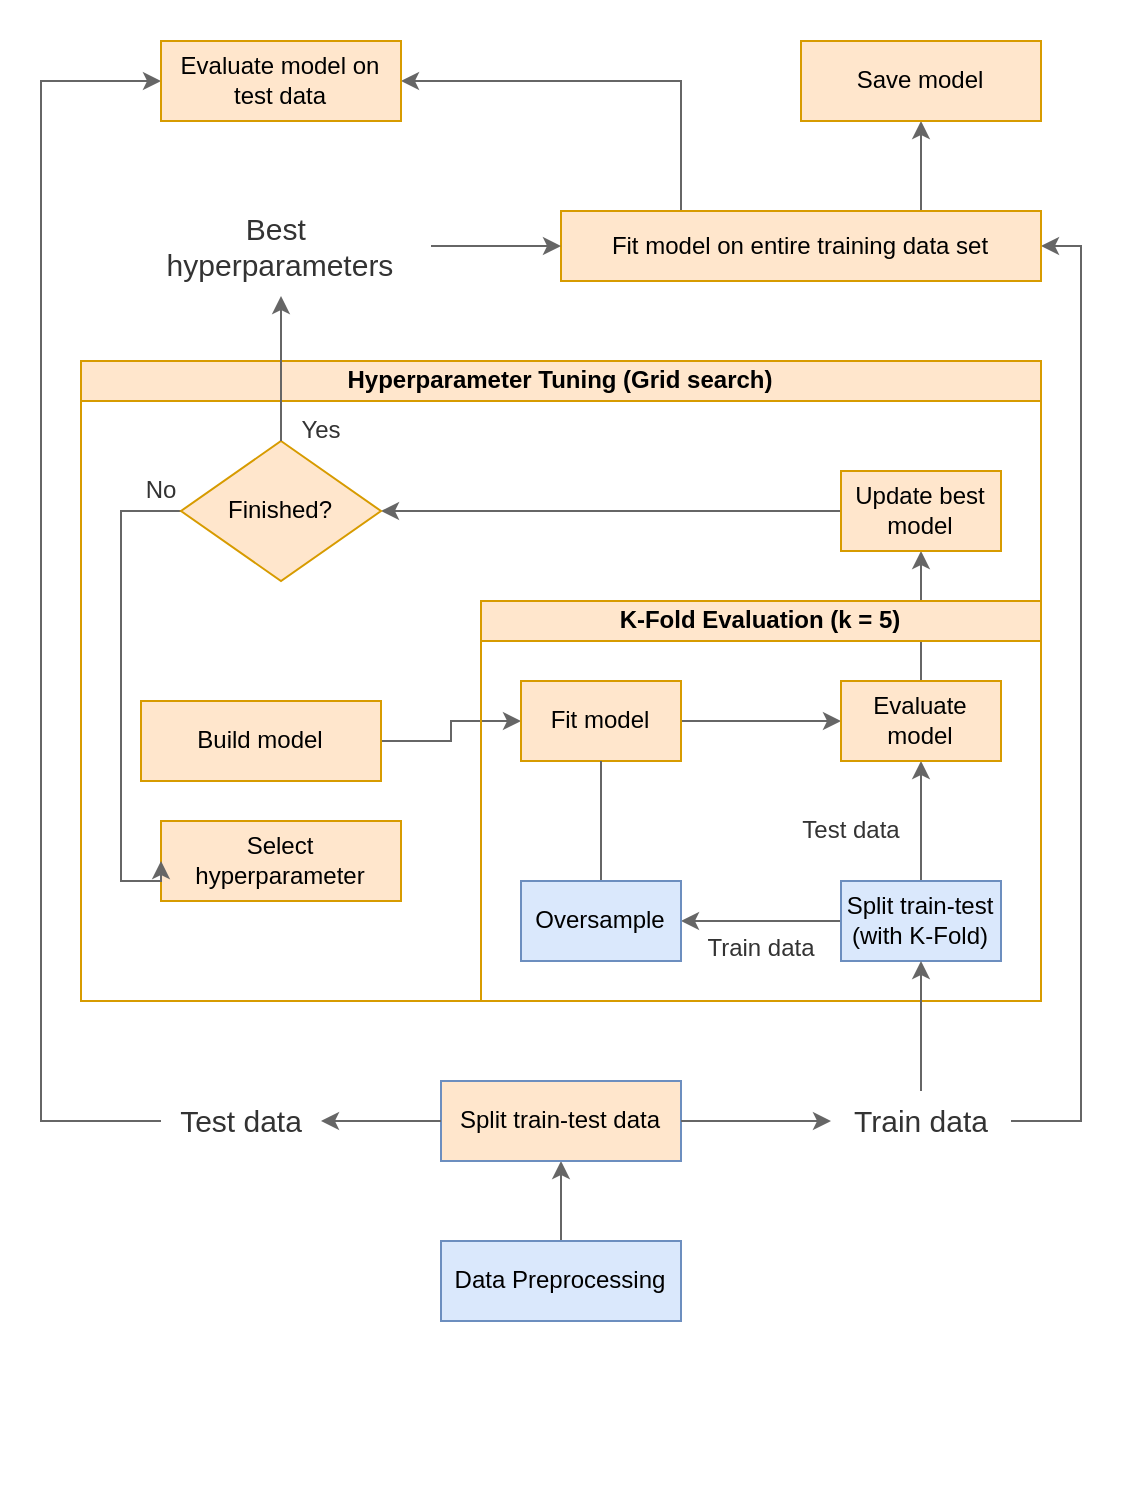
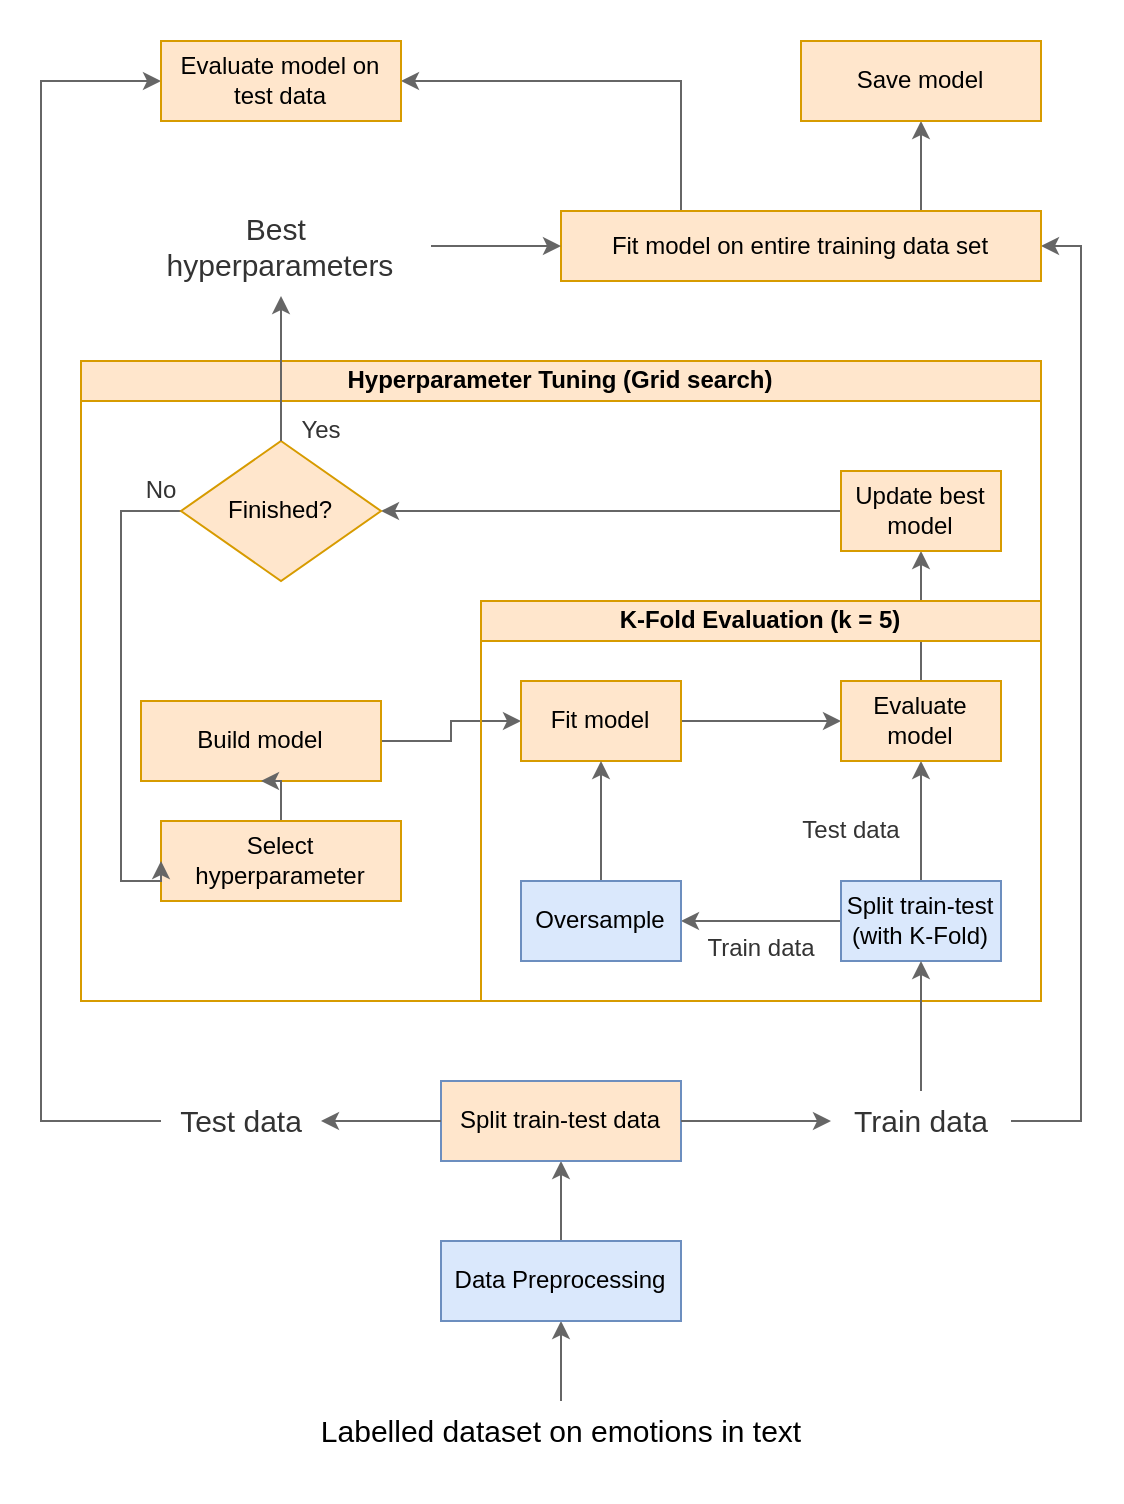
  <mxCell id="0" />
  <mxCell id="1" parent="0" />
+ <mxCell id="2" style="edgeStyle=orthogonalEdgeStyle;rounded=0;orthogonalLoop=1;jettySize=auto;html=1;entryX=0.5;entryY=1;entryDx=0;entryDy=0;labelBackgroundColor=none;fontColor=#000000;fillColor=#f5f5f5;strokeColor=#666666;" edge="1" parent="1" source="3" target="28"><mxGeometry relative="1" as="geometry" /></mxCell>
+ <mxCell id="3" value="&lt;font style=&quot;font-size: 15px;&quot;&gt;Labelled dataset on emotions in text&lt;/font&gt;" style="text;html=1;align=center;verticalAlign=middle;resizable=0;points=[];autosize=1;strokeColor=none;fillColor=none;labelBackgroundColor=none;fontColor=#000000;" vertex="1" parent="1"><mxGeometry x="150" y="700" width="260" height="30" as="geometry" /></mxCell>
  <mxCell id="4" value="Hyperparameter Tuning (Grid search)" style="swimlane;whiteSpace=wrap;html=1;startSize=20;labelBackgroundColor=none;fillColor=#ffe6cc;strokeColor=#d79b00;fontColor=#000000;" vertex="1" parent="1"><mxGeometry x="40" y="180" width="480" height="320" as="geometry" /></mxCell>
  <mxCell id="5" style="edgeStyle=orthogonalEdgeStyle;rounded=0;orthogonalLoop=1;jettySize=auto;html=1;entryX=0;entryY=0.5;entryDx=0;entryDy=0;labelBackgroundColor=none;fontColor=#000000;fillColor=#f5f5f5;strokeColor=#666666;" edge="1" parent="4" source="7" target="13"><mxGeometry relative="1" as="geometry" /></mxCell>
  <mxCell id="6" style="edgeStyle=orthogonalEdgeStyle;rounded=0;orthogonalLoop=1;jettySize=auto;html=1;entryX=0.5;entryY=1;entryDx=0;entryDy=0;labelBackgroundColor=none;fontColor=#000000;fillColor=#f5f5f5;strokeColor=#666666;" edge="1" parent="4" source="17" target="22"><mxGeometry relative="1" as="geometry" /></mxCell>
  <mxCell id="7" value="Build model" style="rounded=0;whiteSpace=wrap;html=1;labelBackgroundColor=none;fillColor=#ffe6cc;strokeColor=#d79b00;fontColor=#000000;" vertex="1" parent="4"><mxGeometry x="30" y="170" width="120" height="40" as="geometry" /></mxCell>
  <mxCell id="8" value="K-Fold Evaluation (k = 5)" style="swimlane;whiteSpace=wrap;html=1;startSize=20;labelBackgroundColor=none;fillColor=#ffe6cc;strokeColor=#d79b00;fontColor=#000000;" vertex="1" parent="4"><mxGeometry x="200" y="120" width="280" height="200" as="geometry" /></mxCell>
  <mxCell id="9" style="edgeStyle=orthogonalEdgeStyle;rounded=0;orthogonalLoop=1;jettySize=auto;html=1;entryX=1;entryY=0.5;entryDx=0;entryDy=0;labelBackgroundColor=none;fontColor=#000000;fillColor=#f5f5f5;strokeColor=#666666;" edge="1" parent="8" source="11" target="15"><mxGeometry relative="1" as="geometry" /></mxCell>
  <mxCell id="10" style="edgeStyle=orthogonalEdgeStyle;rounded=0;orthogonalLoop=1;jettySize=auto;html=1;exitX=0.5;exitY=0;exitDx=0;exitDy=0;entryX=0.5;entryY=1;entryDx=0;entryDy=0;labelBackgroundColor=none;fontColor=#000000;fillColor=#f5f5f5;strokeColor=#666666;" edge="1" parent="8" source="11" target="17"><mxGeometry relative="1" as="geometry" /></mxCell>
  <mxCell id="11" value="Split train-test (with K-Fold)" style="rounded=0;whiteSpace=wrap;html=1;labelBackgroundColor=none;fillColor=#dae8fc;strokeColor=#6c8ebf;fontColor=#000000;" vertex="1" parent="8"><mxGeometry x="180" y="140" width="80" height="40" as="geometry" /></mxCell>
  <mxCell id="12" style="edgeStyle=orthogonalEdgeStyle;rounded=0;orthogonalLoop=1;jettySize=auto;html=1;entryX=0;entryY=0.5;entryDx=0;entryDy=0;labelBackgroundColor=none;fontColor=#000000;fillColor=#f5f5f5;strokeColor=#666666;" edge="1" parent="8" source="13" target="17"><mxGeometry relative="1" as="geometry" /></mxCell>
  <mxCell id="13" value="Fit model" style="rounded=0;whiteSpace=wrap;html=1;labelBackgroundColor=none;fillColor=#ffe6cc;strokeColor=#d79b00;fontColor=#000000;" vertex="1" parent="8"><mxGeometry x="20" y="40" width="80" height="40" as="geometry" /></mxCell>
- <mxCell id="14" style="edgeStyle=orthogonalEdgeStyle;rounded=0;orthogonalLoop=1;jettySize=auto;html=1;exitX=0.5;exitY=0;exitDx=0;exitDy=0;entryX=0.5;entryY=1;entryDx=0;entryDy=0;labelBackgroundColor=none;fontColor=#000000;fillColor=#f5f5f5;strokeColor=#666666;endArrow=none;" edge="1" parent="8" source="15" target="13"><mxGeometry relative="1" as="geometry" /></mxCell>
+ <mxCell id="14" style="edgeStyle=orthogonalEdgeStyle;rounded=0;orthogonalLoop=1;jettySize=auto;html=1;exitX=0.5;exitY=0;exitDx=0;exitDy=0;entryX=0.5;entryY=1;entryDx=0;entryDy=0;labelBackgroundColor=none;fontColor=#000000;fillColor=#f5f5f5;strokeColor=#666666;" edge="1" parent="8" source="15" target="13"><mxGeometry relative="1" as="geometry" /></mxCell>
  <mxCell id="15" value="Oversample" style="rounded=0;whiteSpace=wrap;html=1;labelBackgroundColor=none;fillColor=#dae8fc;strokeColor=#6c8ebf;fontColor=#000000;" vertex="1" parent="8"><mxGeometry x="20" y="140" width="80" height="40" as="geometry" /></mxCell>
  <mxCell id="16" value="&lt;font style=&quot;font-size: 12px;&quot;&gt;Train data&lt;/font&gt;" style="text;html=1;align=center;verticalAlign=top;resizable=0;points=[];autosize=1;strokeColor=none;fillColor=none;labelBackgroundColor=none;fontColor=#333333;" vertex="1" parent="8"><mxGeometry x="100" y="160" width="80" height="30" as="geometry" /></mxCell>
  <mxCell id="17" value="Evaluate model" style="rounded=0;whiteSpace=wrap;html=1;labelBackgroundColor=none;fillColor=#ffe6cc;strokeColor=#d79b00;fontColor=#000000;" vertex="1" parent="8"><mxGeometry x="180" y="40" width="80" height="40" as="geometry" /></mxCell>
  <mxCell id="18" value="&lt;font style=&quot;font-size: 12px;&quot;&gt;Test data&lt;/font&gt;" style="text;html=1;align=center;verticalAlign=middle;resizable=0;points=[];autosize=1;strokeColor=none;fillColor=none;horizontal=1;spacing=1;labelBackgroundColor=none;fontColor=#333333;" vertex="1" parent="8"><mxGeometry x="150" y="100" width="70" height="30" as="geometry" /></mxCell>
+ <mxCell id="19" style="edgeStyle=orthogonalEdgeStyle;rounded=0;orthogonalLoop=1;jettySize=auto;html=1;entryX=0.5;entryY=1;entryDx=0;entryDy=0;labelBackgroundColor=none;fontColor=#000000;fillColor=#f5f5f5;strokeColor=#666666;" edge="1" parent="4" source="20" target="7"><mxGeometry relative="1" as="geometry" /></mxCell>
  <mxCell id="20" value="Select hyperparameter" style="rounded=0;whiteSpace=wrap;html=1;labelBackgroundColor=none;fillColor=#ffe6cc;strokeColor=#d79b00;fontColor=#000000;" vertex="1" parent="4"><mxGeometry x="40" y="230" width="120" height="40" as="geometry" /></mxCell>
  <mxCell id="21" style="edgeStyle=orthogonalEdgeStyle;rounded=0;orthogonalLoop=1;jettySize=auto;html=1;entryX=1;entryY=0.5;entryDx=0;entryDy=0;labelBackgroundColor=none;fontColor=#000000;fillColor=#f5f5f5;strokeColor=#666666;" edge="1" parent="4" source="22" target="24"><mxGeometry relative="1" as="geometry"><Array as="points"><mxPoint x="260" y="75" /><mxPoint x="260" y="75" /></Array></mxGeometry></mxCell>
  <mxCell id="22" value="Update best model" style="rounded=0;whiteSpace=wrap;html=1;labelBackgroundColor=none;fillColor=#ffe6cc;strokeColor=#d79b00;fontColor=#000000;" vertex="1" parent="4"><mxGeometry x="380" y="55" width="80" height="40" as="geometry" /></mxCell>
  <mxCell id="23" style="edgeStyle=orthogonalEdgeStyle;rounded=0;orthogonalLoop=1;jettySize=auto;html=1;entryX=0;entryY=0.5;entryDx=0;entryDy=0;labelBackgroundColor=none;fontColor=#000000;fillColor=#f5f5f5;strokeColor=#666666;" edge="1" parent="4" source="24" target="20"><mxGeometry relative="1" as="geometry"><Array as="points"><mxPoint x="20" y="75" /><mxPoint x="20" y="260" /></Array></mxGeometry></mxCell>
  <mxCell id="24" value="Finished?" style="shape=rhombus;html=1;dashed=0;whiteSpace=wrap;perimeter=rhombusPerimeter;labelBackgroundColor=none;fillColor=#ffe6cc;strokeColor=#d79b00;fontColor=#000000;" vertex="1" parent="4"><mxGeometry x="50" y="40" width="100" height="70" as="geometry" /></mxCell>
  <mxCell id="25" value="No" style="text;html=1;align=center;verticalAlign=middle;resizable=0;points=[];autosize=1;strokeColor=none;fillColor=none;labelBackgroundColor=none;fontColor=#333333;" vertex="1" parent="4"><mxGeometry x="20" y="50" width="40" height="30" as="geometry" /></mxCell>
  <mxCell id="26" value="Yes" style="text;html=1;align=center;verticalAlign=middle;resizable=0;points=[];autosize=1;strokeColor=none;fillColor=none;labelBackgroundColor=none;fontColor=#333333;" vertex="1" parent="4"><mxGeometry x="100" y="20" width="40" height="30" as="geometry" /></mxCell>
  <mxCell id="27" style="edgeStyle=orthogonalEdgeStyle;rounded=0;orthogonalLoop=1;jettySize=auto;html=1;exitX=0.5;exitY=0;exitDx=0;exitDy=0;entryX=0.5;entryY=1;entryDx=0;entryDy=0;labelBackgroundColor=none;fontColor=#000000;fillColor=#f5f5f5;strokeColor=#666666;" edge="1" parent="1" source="28" target="30"><mxGeometry relative="1" as="geometry" /></mxCell>
  <mxCell id="28" value="Data Preprocessing" style="rounded=0;whiteSpace=wrap;html=1;labelBackgroundColor=none;fillColor=#dae8fc;strokeColor=#6c8ebf;fontColor=#000000;" vertex="1" parent="1"><mxGeometry x="220" y="620" width="120" height="40" as="geometry" /></mxCell>
  <mxCell id="29" style="edgeStyle=orthogonalEdgeStyle;rounded=0;orthogonalLoop=1;jettySize=auto;html=1;entryX=0;entryY=0.5;entryDx=0;entryDy=0;labelBackgroundColor=none;fontColor=#000000;fillColor=#f5f5f5;strokeColor=#666666;" edge="1" parent="1" source="39" target="44"><mxGeometry relative="1" as="geometry"><mxPoint x="10" y="560" as="targetPoint" /><Array as="points"><mxPoint x="20" y="560" /><mxPoint x="20" y="40" /></Array></mxGeometry></mxCell>
  <mxCell id="30" value="Split train-test data" style="rounded=0;whiteSpace=wrap;html=1;labelBackgroundColor=none;fillColor=#ffe6cc;strokeColor=#6c8ebf;fontColor=#000000;" vertex="1" parent="1"><mxGeometry x="220" y="540" width="120" height="40" as="geometry" /></mxCell>
  <mxCell id="31" value="" style="edgeStyle=orthogonalEdgeStyle;rounded=0;orthogonalLoop=1;jettySize=auto;html=1;exitX=1;exitY=0.5;exitDx=0;exitDy=0;labelBackgroundColor=none;fontColor=#000000;fillColor=#f5f5f5;strokeColor=#666666;" edge="1" parent="1" source="30" target="34"><mxGeometry relative="1" as="geometry"><mxPoint x="560" y="140" as="targetPoint" /><mxPoint x="320" y="560" as="sourcePoint" /></mxGeometry></mxCell>
  <mxCell id="32" style="edgeStyle=orthogonalEdgeStyle;rounded=0;orthogonalLoop=1;jettySize=auto;html=1;entryX=0.5;entryY=1;entryDx=0;entryDy=0;labelBackgroundColor=none;fontColor=#000000;fillColor=#f5f5f5;strokeColor=#666666;" edge="1" parent="1" source="34" target="11"><mxGeometry relative="1" as="geometry" /></mxCell>
  <mxCell id="33" style="edgeStyle=orthogonalEdgeStyle;rounded=0;orthogonalLoop=1;jettySize=auto;html=1;entryX=1;entryY=0.5;entryDx=0;entryDy=0;labelBackgroundColor=none;fontColor=#000000;fillColor=#f5f5f5;strokeColor=#666666;" edge="1" parent="1" source="34" target="37"><mxGeometry relative="1" as="geometry"><Array as="points"><mxPoint x="540" y="560" /><mxPoint x="540" y="123" /></Array></mxGeometry></mxCell>
  <mxCell id="34" value="&lt;font style=&quot;font-size: 15px;&quot;&gt;Train data&lt;/font&gt;" style="text;html=1;align=center;verticalAlign=middle;resizable=0;points=[];autosize=1;strokeColor=none;fillColor=none;labelBackgroundColor=none;fontColor=#333333;" vertex="1" parent="1"><mxGeometry x="415" y="545" width="90" height="30" as="geometry" /></mxCell>
  <mxCell id="35" style="edgeStyle=orthogonalEdgeStyle;rounded=0;orthogonalLoop=1;jettySize=auto;html=1;exitX=0.75;exitY=0;exitDx=0;exitDy=0;entryX=0.5;entryY=1;entryDx=0;entryDy=0;labelBackgroundColor=none;fontColor=#000000;fillColor=#f5f5f5;strokeColor=#666666;" edge="1" parent="1" source="37" target="40"><mxGeometry relative="1" as="geometry" /></mxCell>
  <mxCell id="36" style="edgeStyle=orthogonalEdgeStyle;rounded=0;orthogonalLoop=1;jettySize=auto;html=1;exitX=0.25;exitY=0;exitDx=0;exitDy=0;entryX=1;entryY=0.5;entryDx=0;entryDy=0;labelBackgroundColor=none;fontColor=#000000;fillColor=#f5f5f5;strokeColor=#666666;" edge="1" parent="1" source="37" target="44"><mxGeometry relative="1" as="geometry"><mxPoint x="340" y="40" as="targetPoint" /></mxGeometry></mxCell>
  <mxCell id="37" value="Fit model on entire training data set" style="rounded=0;whiteSpace=wrap;html=1;labelBackgroundColor=none;fillColor=#ffe6cc;strokeColor=#d79b00;fontColor=#000000;" vertex="1" parent="1"><mxGeometry x="280" y="105" width="240" height="35" as="geometry" /></mxCell>
  <mxCell id="38" value="" style="edgeStyle=orthogonalEdgeStyle;rounded=0;orthogonalLoop=1;jettySize=auto;html=1;labelBackgroundColor=none;fontColor=#000000;fillColor=#f5f5f5;strokeColor=#666666;" edge="1" parent="1" source="30" target="39"><mxGeometry relative="1" as="geometry"><mxPoint x="10" y="560" as="targetPoint" /><mxPoint x="200" y="560" as="sourcePoint" /></mxGeometry></mxCell>
  <mxCell id="39" value="&lt;font style=&quot;font-size: 15px;&quot;&gt;Test data&lt;br&gt;&lt;/font&gt;" style="text;html=1;align=center;verticalAlign=middle;resizable=0;points=[];autosize=1;strokeColor=none;fillColor=none;labelBackgroundColor=none;fontColor=#333333;" vertex="1" parent="1"><mxGeometry x="80" y="545" width="80" height="30" as="geometry" /></mxCell>
  <mxCell id="40" value="Save model" style="rounded=0;whiteSpace=wrap;html=1;labelBackgroundColor=none;fillColor=#ffe6cc;strokeColor=#d79b00;fontColor=#000000;" vertex="1" parent="1"><mxGeometry x="400" y="20" width="120" height="40" as="geometry" /></mxCell>
  <mxCell id="41" style="edgeStyle=orthogonalEdgeStyle;rounded=0;orthogonalLoop=1;jettySize=auto;html=1;entryX=0;entryY=0.5;entryDx=0;entryDy=0;labelBackgroundColor=none;fontColor=#000000;fillColor=#f5f5f5;strokeColor=#666666;" edge="1" parent="1" source="42" target="37"><mxGeometry relative="1" as="geometry" /></mxCell>
  <mxCell id="42" value="&lt;font style=&quot;font-size: 15px;&quot;&gt;Best&amp;nbsp; hyperparameters&lt;/font&gt;" style="text;html=1;strokeColor=none;fillColor=none;align=center;verticalAlign=middle;whiteSpace=wrap;rounded=0;labelBackgroundColor=none;fontColor=#333333;" vertex="1" parent="1"><mxGeometry x="65" y="97.5" width="150" height="50" as="geometry" /></mxCell>
  <mxCell id="43" style="edgeStyle=orthogonalEdgeStyle;rounded=0;orthogonalLoop=1;jettySize=auto;html=1;entryX=0.5;entryY=1;entryDx=0;entryDy=0;labelBackgroundColor=none;fontColor=#000000;fillColor=#f5f5f5;strokeColor=#666666;" edge="1" parent="1" source="24" target="42"><mxGeometry relative="1" as="geometry" /></mxCell>
  <mxCell id="44" value="Evaluate model on test data" style="rounded=0;whiteSpace=wrap;html=1;labelBackgroundColor=none;fillColor=#ffe6cc;strokeColor=#d79b00;fontColor=#000000;" vertex="1" parent="1"><mxGeometry x="80" y="20" width="120" height="40" as="geometry" /></mxCell>
